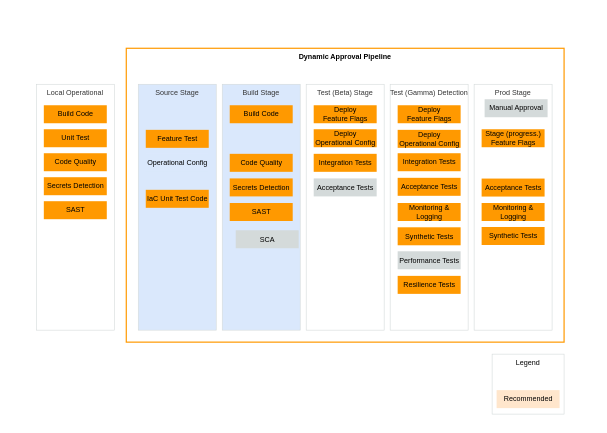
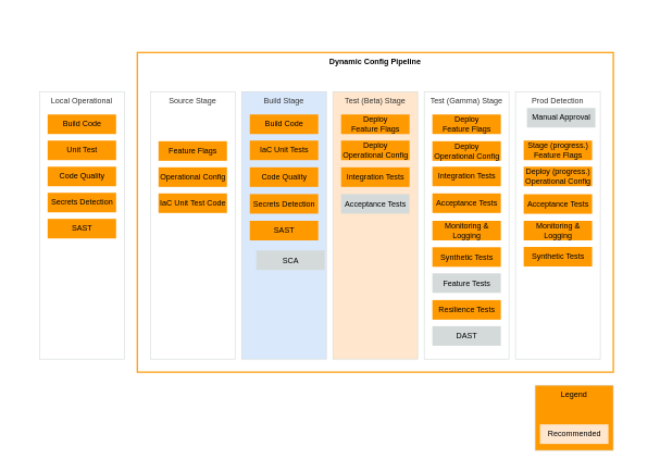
  <mxCell id="0" />
  <mxCell id="1" parent="0" />
  <mxCell id="2" value="" style="fillColor=#FFFFFF;strokeColor=none;dashed=0;verticalAlign=top;fontStyle=0;fontColor=#232F3D;shadow=0;" parent="1" vertex="1"><mxGeometry x="20" y="20" width="970" height="680" as="geometry" /></mxCell>
  <mxCell id="3" value="Local Operational" style="fillColor=#FFFFFF;strokeColor=#D4DADA;verticalAlign=top;fontStyle=0;fontColor=#333333;shadow=0;" parent="1" vertex="1"><mxGeometry x="60" y="140" width="130" height="410" as="geometry" /></mxCell>
- <mxCell id="4" value="Dynamic Approval Pipeline" style="fillColor=none;strokeColor=#FF9900;verticalAlign=top;fontStyle=1;fontColor=#000000;strokeWidth=2;shadow=0;" parent="1" vertex="1"><mxGeometry x="210" y="80" width="730" height="490" as="geometry" /></mxCell>
+ <mxCell id="4" value="Dynamic Config Pipeline" style="fillColor=none;strokeColor=#FF9900;verticalAlign=top;fontStyle=1;fontColor=#000000;strokeWidth=2;shadow=0;" parent="1" vertex="1"><mxGeometry x="210" y="80" width="730" height="490" as="geometry" /></mxCell>
  <mxCell id="5" value="Build Code" style="rounded=0;whiteSpace=wrap;html=1;fillColor=#ff9900;strokeColor=none;fontColor=#000000;shadow=0;" parent="1" vertex="1"><mxGeometry x="72.5" y="175" width="105" height="30" as="geometry" /></mxCell>
- <mxCell id="6" value="Legend" style="rounded=0;whiteSpace=wrap;html=1;fillColor=#FFFFFF;strokeColor=#D4DADA;fontColor=#000000;verticalAlign=top;shadow=0;glass=0;" parent="1" vertex="1"><mxGeometry x="820" y="590" width="120" height="100" as="geometry" /></mxCell>
+ <mxCell id="6" value="Legend" style="rounded=0;whiteSpace=wrap;html=1;fillColor=#ff9900;strokeColor=#D4DADA;fontColor=#000000;verticalAlign=top;shadow=0;glass=0;" parent="1" vertex="1"><mxGeometry x="820" y="590" width="120" height="100" as="geometry" /></mxCell>
  <mxCell id="7" value="Unit Test" style="rounded=0;whiteSpace=wrap;html=1;fillColor=#ff9900;strokeColor=none;fontColor=#000000;shadow=0;" parent="1" vertex="1"><mxGeometry x="72.5" y="215" width="105" height="30" as="geometry" /></mxCell>
  <mxCell id="8" value="Secrets Detection" style="rounded=0;whiteSpace=wrap;html=1;fillColor=#ff9900;strokeColor=none;fontColor=#000000;shadow=0;" parent="1" vertex="1"><mxGeometry x="72.5" y="295" width="105" height="30" as="geometry" /></mxCell>
  <mxCell id="9" value="Code Quality&lt;span style=&quot;color: rgba(0 , 0 , 0 , 0) ; font-family: monospace ; font-size: 0px&quot;&gt;%3CmxGraphModel%3E%3Croot%3E%3CmxCell%20id%3D%220%22%2F%3E%3CmxCell%20id%3D%221%22%20parent%3D%220%22%2F%3E%3CmxCell%20id%3D%222%22%20value%3D%22Secrets%20Detection%22%20style%3D%22rounded%3D0%3BwhiteSpace%3Dwrap%3Bhtml%3D1%3BfillColor%3D%23ff9900%3BstrokeColor%3D%23000000%3BfontColor%3D%23000000%3B%22%20vertex%3D%221%22%20parent%3D%221%22%3E%3CmxGeometry%20x%3D%22110%22%20y%3D%22320%22%20width%3D%22110%22%20height%3D%2240%22%20as%3D%22geometry%22%2F%3E%3C%2FmxCell%3E%3C%2Froot%3E%3C%2FmxGraphModel%3E&lt;/span&gt;" style="rounded=0;whiteSpace=wrap;html=1;fillColor=#ff9900;strokeColor=none;fontColor=#000000;shadow=0;" parent="1" vertex="1"><mxGeometry x="72.5" y="255" width="105" height="30" as="geometry" /></mxCell>
  <mxCell id="10" value="SAST" style="rounded=0;whiteSpace=wrap;html=1;fillColor=#ff9900;strokeColor=none;fontColor=#000000;shadow=0;" parent="1" vertex="1"><mxGeometry x="72.5" y="335" width="105" height="30" as="geometry" /></mxCell>
  <mxCell id="11" value="Recommended" style="rounded=0;whiteSpace=wrap;html=1;fillColor=#ffe6cc;strokeColor=none;fontColor=#000000;shadow=0;" parent="1" vertex="1"><mxGeometry x="827.5" y="650" width="105" height="30" as="geometry" /></mxCell>
- <mxCell id="12" value="Source Stage" style="fillColor=#dae8fc;strokeColor=#D4DADA;verticalAlign=top;fontStyle=0;fontColor=#333333;shadow=0;" parent="1" vertex="1"><mxGeometry x="230" y="140" width="130" height="410" as="geometry" /></mxCell>
+ <mxCell id="12" value="Source Stage" style="fillColor=#FFFFFF;strokeColor=#D4DADA;verticalAlign=top;fontStyle=0;fontColor=#333333;shadow=0;" parent="1" vertex="1"><mxGeometry x="230" y="140" width="130" height="410" as="geometry" /></mxCell>
  <mxCell id="13" value="Build Stage" style="fillColor=#dae8fc;strokeColor=#D4DADA;verticalAlign=top;fontStyle=0;fontColor=#333333;shadow=0;" parent="1" vertex="1"><mxGeometry x="370" y="140" width="130" height="410" as="geometry" /></mxCell>
- <mxCell id="14" value="Test (Beta) Stage" style="fillColor=#FFFFFF;strokeColor=#D4DADA;verticalAlign=top;fontStyle=0;fontColor=#333333;shadow=0;" parent="1" vertex="1"><mxGeometry x="510" y="140" width="130" height="410" as="geometry" /></mxCell>
- <mxCell id="15" value="Test (Gamma) Detection" style="fillColor=#FFFFFF;strokeColor=#D4DADA;verticalAlign=top;fontStyle=0;fontColor=#333333;shadow=0;" parent="1" vertex="1"><mxGeometry x="650" y="140" width="130" height="410" as="geometry" /></mxCell>
- <mxCell id="16" value="Prod Stage" style="fillColor=#FFFFFF;strokeColor=#D4DADA;verticalAlign=top;fontStyle=0;fontColor=#333333;shadow=0;glass=0;sketch=0;" parent="1" vertex="1"><mxGeometry x="790" y="140" width="130" height="410" as="geometry" /></mxCell>
+ <mxCell id="14" value="Test (Beta) Stage" style="fillColor=#ffe6cc;strokeColor=#D4DADA;verticalAlign=top;fontStyle=0;fontColor=#333333;shadow=0;" parent="1" vertex="1"><mxGeometry x="510" y="140" width="130" height="410" as="geometry" /></mxCell>
+ <mxCell id="15" value="Test (Gamma) Stage" style="fillColor=#FFFFFF;strokeColor=#D4DADA;verticalAlign=top;fontStyle=0;fontColor=#333333;shadow=0;" parent="1" vertex="1"><mxGeometry x="650" y="140" width="130" height="410" as="geometry" /></mxCell>
+ <mxCell id="16" value="Prod Detection" style="fillColor=#FFFFFF;strokeColor=#D4DADA;verticalAlign=top;fontStyle=0;fontColor=#333333;shadow=0;glass=0;sketch=0;" parent="1" vertex="1"><mxGeometry x="790" y="140" width="130" height="410" as="geometry" /></mxCell>
  <mxCell id="17" value="Build Code" style="rounded=0;whiteSpace=wrap;html=1;fillColor=#ff9900;strokeColor=none;fontColor=#000000;shadow=0;" parent="1" vertex="1"><mxGeometry x="382.5" y="175" width="105" height="30" as="geometry" /></mxCell>
+ <mxCell id="18" value="IaC Unit Tests" style="rounded=0;whiteSpace=wrap;html=1;fillColor=#ff9900;strokeColor=none;fontColor=#000000;shadow=0;" parent="1" vertex="1"><mxGeometry x="382.5" y="215" width="105" height="30" as="geometry" /></mxCell>
  <mxCell id="19" value="Secrets Detection" style="rounded=0;whiteSpace=wrap;html=1;fillColor=#ff9900;strokeColor=none;fontColor=#000000;shadow=0;" parent="1" vertex="1"><mxGeometry x="382.5" y="297" width="105" height="30" as="geometry" /></mxCell>
  <mxCell id="20" value="Code Quality&lt;span style=&quot;color: rgba(0 , 0 , 0 , 0) ; font-family: monospace ; font-size: 0px&quot;&gt;%3CmxGraphModel%3E%3Croot%3E%3CmxCell%20id%3D%220%22%2F%3E%3CmxCell%20id%3D%221%22%20parent%3D%220%22%2F%3E%3CmxCell%20id%3D%222%22%20value%3D%22Secrets%20Detection%22%20style%3D%22rounded%3D0%3BwhiteSpace%3Dwrap%3Bhtml%3D1%3BfillColor%3D%23ff9900%3BstrokeColor%3D%23000000%3BfontColor%3D%23000000%3B%22%20vertex%3D%221%22%20parent%3D%221%22%3E%3CmxGeometry%20x%3D%22110%22%20y%3D%22320%22%20width%3D%22110%22%20height%3D%2240%22%20as%3D%22geometry%22%2F%3E%3C%2FmxCell%3E%3C%2Froot%3E%3C%2FmxGraphModel%3E&lt;/span&gt;" style="rounded=0;whiteSpace=wrap;html=1;fillColor=#ff9900;strokeColor=none;fontColor=#000000;shadow=0;" parent="1" vertex="1"><mxGeometry x="382.5" y="256" width="105" height="30" as="geometry" /></mxCell>
  <mxCell id="21" value="SAST" style="rounded=0;whiteSpace=wrap;html=1;fillColor=#ff9900;strokeColor=none;fontColor=#000000;shadow=0;" parent="1" vertex="1"><mxGeometry x="382.5" y="338" width="105" height="30" as="geometry" /></mxCell>
- <mxCell id="22" value="Feature Test" style="rounded=0;whiteSpace=wrap;html=1;fillColor=#ff9900;strokeColor=none;fontColor=#000000;shadow=0;" parent="1" vertex="1"><mxGeometry x="242.5" y="216" width="105" height="30" as="geometry" /></mxCell>
+ <mxCell id="22" value="Feature Flags" style="rounded=0;whiteSpace=wrap;html=1;fillColor=#ff9900;strokeColor=none;fontColor=#000000;shadow=0;" parent="1" vertex="1"><mxGeometry x="242.5" y="216" width="105" height="30" as="geometry" /></mxCell>
  <mxCell id="23" value="Integration Tests" style="rounded=0;whiteSpace=wrap;html=1;fillColor=#ff9900;strokeColor=none;fontColor=#000000;shadow=0;" parent="1" vertex="1"><mxGeometry x="522.5" y="256" width="105" height="30" as="geometry" /></mxCell>
  <mxCell id="24" value="Monitoring &amp;amp; Logging" style="rounded=0;whiteSpace=wrap;html=1;fillColor=#ff9900;strokeColor=none;fontColor=#000000;shadow=0;" parent="1" vertex="1"><mxGeometry x="662.5" y="338" width="105" height="30" as="geometry" /></mxCell>
  <mxCell id="25" value="Synthetic Tests" style="rounded=0;whiteSpace=wrap;html=1;fillColor=#ff9900;strokeColor=none;fontColor=#000000;shadow=0;" parent="1" vertex="1"><mxGeometry x="662.5" y="378.5" width="105" height="30" as="geometry" /></mxCell>
- <mxCell id="26" value="Performance Tests" style="rounded=0;whiteSpace=wrap;html=1;fillColor=#D4DADA;strokeColor=none;fontColor=#000000;shadow=0;" parent="1" vertex="1"><mxGeometry x="662.5" y="418.5" width="105" height="30" as="geometry" /></mxCell>
+ <mxCell id="26" value="Feature Tests" style="rounded=0;whiteSpace=wrap;html=1;fillColor=#D4DADA;strokeColor=none;fontColor=#000000;shadow=0;" parent="1" vertex="1"><mxGeometry x="662.5" y="418.5" width="105" height="30" as="geometry" /></mxCell>
  <mxCell id="27" value="Resilience Tests" style="rounded=0;whiteSpace=wrap;html=1;fillColor=#ff9900;strokeColor=none;fontColor=#000000;shadow=0;" parent="1" vertex="1"><mxGeometry x="662.5" y="459.5" width="105" height="30" as="geometry" /></mxCell>
+ <mxCell id="28" value="DAST" style="rounded=0;whiteSpace=wrap;html=1;fillColor=#D4DADA;strokeColor=none;fontColor=#000000;shadow=0;" parent="1" vertex="1"><mxGeometry x="662.5" y="499.5" width="105" height="30" as="geometry" /></mxCell>
  <mxCell id="29" value="Manual Approval" style="rounded=0;whiteSpace=wrap;html=1;fillColor=#D4DADA;strokeColor=none;fontColor=#000000;shadow=0;" parent="1" vertex="1"><mxGeometry x="807.5" y="165" width="105" height="30" as="geometry" /></mxCell>
  <mxCell id="30" value="Synthetic Tests" style="rounded=0;whiteSpace=wrap;html=1;fillColor=#ff9900;strokeColor=none;fontColor=#000000;shadow=0;" parent="1" vertex="1"><mxGeometry x="802.5" y="378" width="105" height="30" as="geometry" /></mxCell>
  <mxCell id="31" value="Stage (progress.)&lt;br&gt;Feature Flags" style="rounded=0;whiteSpace=wrap;html=1;fillColor=#ff9900;strokeColor=none;fontColor=#000000;shadow=0;" parent="1" vertex="1"><mxGeometry x="802.5" y="215" width="105" height="30" as="geometry" /></mxCell>
  <mxCell id="32" value="Deploy&lt;br&gt;Feature Flags" style="rounded=0;whiteSpace=wrap;html=1;fillColor=#ff9900;strokeColor=none;fontColor=#000000;shadow=0;" parent="1" vertex="1"><mxGeometry x="522.5" y="175" width="105" height="30" as="geometry" /></mxCell>
- <mxCell id="33" value="Operational Config" style="rounded=0;whiteSpace=wrap;html=1;fillColor=#dae8fc;strokeColor=none;fontColor=#000000;shadow=0;" parent="1" vertex="1"><mxGeometry x="242.5" y="256" width="105" height="30" as="geometry" /></mxCell>
+ <mxCell id="33" value="Operational Config" style="rounded=0;whiteSpace=wrap;html=1;fillColor=#ff9900;strokeColor=none;fontColor=#000000;shadow=0;" parent="1" vertex="1"><mxGeometry x="242.5" y="256" width="105" height="30" as="geometry" /></mxCell>
  <mxCell id="34" value="Deploy&lt;br&gt;Feature Flags" style="rounded=0;whiteSpace=wrap;html=1;fillColor=#ff9900;strokeColor=none;fontColor=#000000;shadow=0;" parent="1" vertex="1"><mxGeometry x="662.5" y="175" width="105" height="30" as="geometry" /></mxCell>
  <mxCell id="35" value="Integration Tests" style="rounded=0;whiteSpace=wrap;html=1;fillColor=#ff9900;strokeColor=none;fontColor=#000000;shadow=0;" parent="1" vertex="1"><mxGeometry x="662.5" y="255" width="105" height="30" as="geometry" /></mxCell>
  <mxCell id="36" value="Acceptance Tests" style="rounded=0;whiteSpace=wrap;html=1;fillColor=#ff9900;strokeColor=none;fontColor=#000000;shadow=0;" parent="1" vertex="1"><mxGeometry x="662.5" y="296" width="105" height="30" as="geometry" /></mxCell>
  <mxCell id="37" value="Monitoring &amp;amp; Logging" style="rounded=0;whiteSpace=wrap;html=1;fillColor=#ff9900;strokeColor=none;fontColor=#000000;shadow=0;" parent="1" vertex="1"><mxGeometry x="802.5" y="338" width="105" height="30" as="geometry" /></mxCell>
  <mxCell id="38" value="SCA" style="rounded=0;whiteSpace=wrap;html=1;fillColor=#D4DADA;strokeColor=none;fontColor=#000000;shadow=0;" parent="1" vertex="1"><mxGeometry x="392.5" y="383.5" width="105" height="30" as="geometry" /></mxCell>
  <mxCell id="39" value="Deploy&lt;br&gt;Operational Config" style="rounded=0;whiteSpace=wrap;html=1;fillColor=#ff9900;strokeColor=none;fontColor=#000000;shadow=0;" parent="1" vertex="1"><mxGeometry x="522.5" y="215" width="105" height="30" as="geometry" /></mxCell>
  <mxCell id="40" value="Acceptance Tests" style="rounded=0;whiteSpace=wrap;html=1;fillColor=#D4DADA;strokeColor=none;fontColor=#000000;shadow=0;" parent="1" vertex="1"><mxGeometry x="522.5" y="297" width="105" height="30" as="geometry" /></mxCell>
  <mxCell id="41" value="Acceptance Tests" style="rounded=0;whiteSpace=wrap;html=1;fillColor=#ff9900;strokeColor=none;fontColor=#000000;shadow=0;" parent="1" vertex="1"><mxGeometry x="802.5" y="297.25" width="105" height="30" as="geometry" /></mxCell>
  <mxCell id="42" value="Deploy&lt;br&gt;Operational Config" style="rounded=0;whiteSpace=wrap;html=1;fillColor=#ff9900;strokeColor=none;fontColor=#000000;shadow=0;" parent="1" vertex="1"><mxGeometry x="662.5" y="216" width="105" height="30" as="geometry" /></mxCell>
- <mxCell id="44" value="IaC Unit Test Code" style="rounded=0;whiteSpace=wrap;html=1;fillColor=#ff9900;strokeColor=none;fontColor=#000000;shadow=0;" parent="1" vertex="1"><mxGeometry x="242.5" y="316" width="105" height="30" as="geometry" /></mxCell>
+ <mxCell id="43" value="Deploy (progress.)&lt;br&gt;Operational Config" style="rounded=0;whiteSpace=wrap;html=1;fillColor=#ff9900;strokeColor=none;fontColor=#000000;shadow=0;" parent="1" vertex="1"><mxGeometry x="802.5" y="255" width="105" height="30" as="geometry" /></mxCell>
+ <mxCell id="44" value="IaC Unit Test Code" style="rounded=0;whiteSpace=wrap;html=1;fillColor=#ff9900;strokeColor=none;fontColor=#000000;shadow=0;" parent="1" vertex="1"><mxGeometry x="242.5" y="296" width="105" height="30" as="geometry" /></mxCell>
